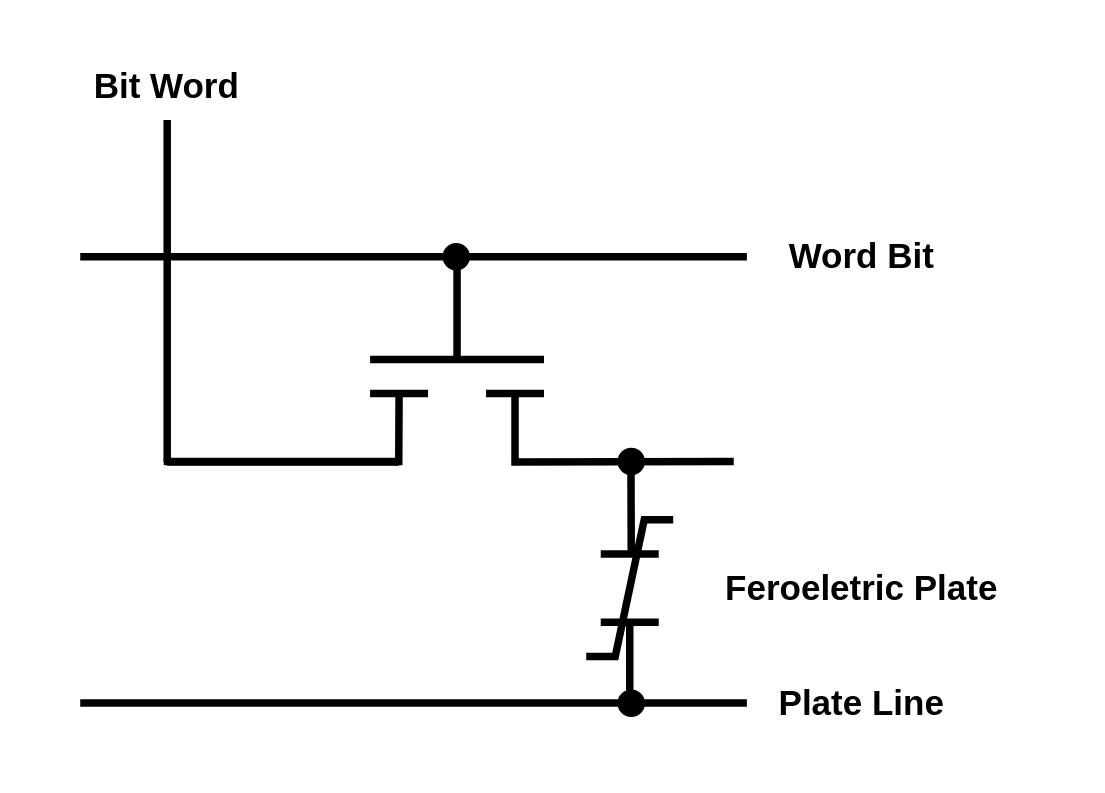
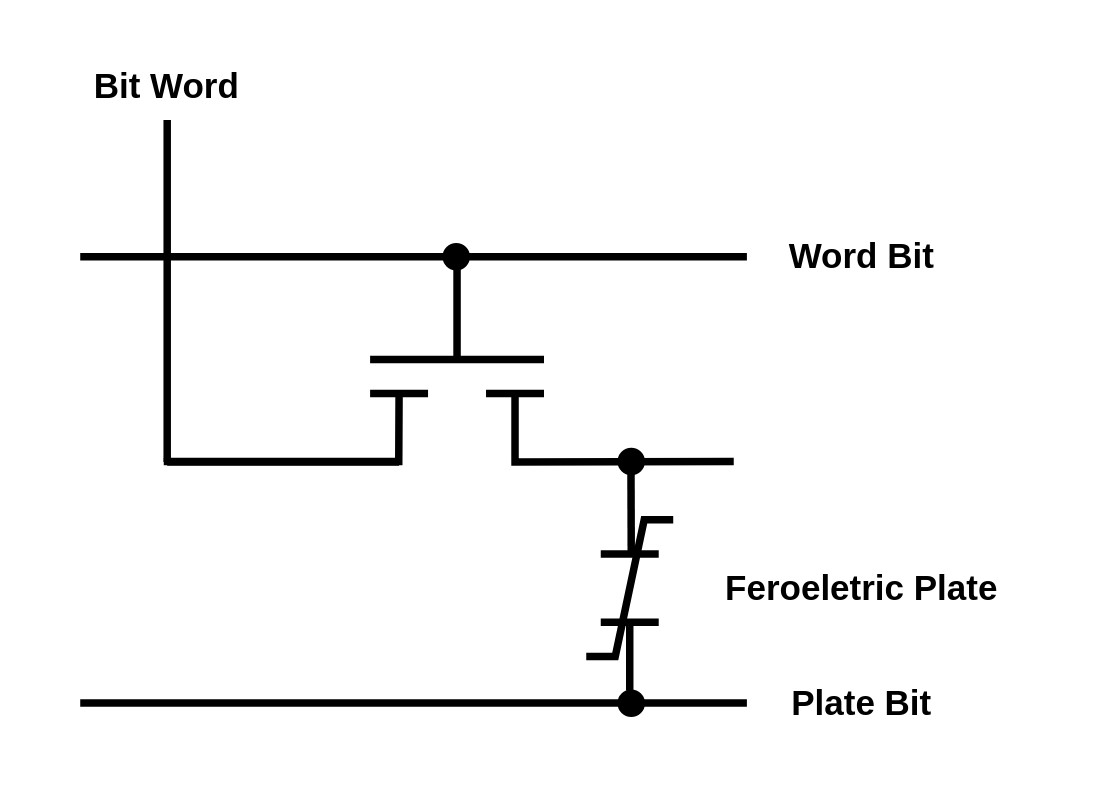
  <mxCell id="0" />
  <mxCell id="1" parent="0" />
  <mxCell id="2" value="" style="endArrow=none;html=1;rounded=0;strokeWidth=3;" parent="1" edge="1"><mxGeometry width="50" height="50" relative="1" as="geometry"><mxPoint x="66.377" y="184.211" as="sourcePoint" /><mxPoint x="66.377" y="47.368" as="targetPoint" /></mxGeometry></mxCell>
  <mxCell id="3" value="" style="endArrow=none;html=1;rounded=0;strokeWidth=3;" parent="1" edge="1"><mxGeometry width="50" height="50" relative="1" as="geometry"><mxPoint x="66.377" y="184.211" as="sourcePoint" /><mxPoint x="159.13" y="184.211" as="targetPoint" /></mxGeometry></mxCell>
  <mxCell id="4" value="" style="endArrow=none;html=1;rounded=0;strokeWidth=3;" parent="1" edge="1"><mxGeometry width="50" height="50" relative="1" as="geometry"><mxPoint x="65" y="184" as="sourcePoint" /><mxPoint x="159.13" y="156.842" as="targetPoint" /><Array as="points"><mxPoint x="159" y="184" /></Array></mxGeometry></mxCell>
  <mxCell id="5" value="" style="endArrow=none;html=1;rounded=0;strokeWidth=3;" parent="1" edge="1"><mxGeometry width="50" height="50" relative="1" as="geometry"><mxPoint x="147.536" y="156.842" as="sourcePoint" /><mxPoint x="170.725" y="156.842" as="targetPoint" /></mxGeometry></mxCell>
  <mxCell id="6" value="" style="endArrow=none;html=1;rounded=0;strokeWidth=3;" parent="1" edge="1"><mxGeometry width="50" height="50" relative="1" as="geometry"><mxPoint x="193.913" y="156.842" as="sourcePoint" /><mxPoint x="217.101" y="156.842" as="targetPoint" /></mxGeometry></mxCell>
  <mxCell id="7" value="" style="endArrow=none;html=1;rounded=0;strokeWidth=3;" parent="1" edge="1"><mxGeometry width="50" height="50" relative="1" as="geometry"><mxPoint x="293" y="184" as="sourcePoint" /><mxPoint x="205.507" y="156.842" as="targetPoint" /><Array as="points"><mxPoint x="205.507" y="184.211" /></Array></mxGeometry></mxCell>
  <mxCell id="8" value="" style="endArrow=none;html=1;rounded=0;strokeWidth=3;" parent="1" edge="1"><mxGeometry width="50" height="50" relative="1" as="geometry"><mxPoint x="147.536" y="143.158" as="sourcePoint" /><mxPoint x="217.101" y="143.158" as="targetPoint" /></mxGeometry></mxCell>
  <mxCell id="9" value="" style="endArrow=none;html=1;rounded=0;strokeWidth=3;" parent="1" edge="1"><mxGeometry width="50" height="50" relative="1" as="geometry"><mxPoint x="182.319" y="143.158" as="sourcePoint" /><mxPoint x="182.319" y="102.105" as="targetPoint" /></mxGeometry></mxCell>
  <mxCell id="10" value="" style="endArrow=none;html=1;rounded=0;strokeWidth=3;" parent="1" edge="1"><mxGeometry width="50" height="50" relative="1" as="geometry"><mxPoint x="31.594" y="102.105" as="sourcePoint" /><mxPoint x="298.261" y="102.105" as="targetPoint" /></mxGeometry></mxCell>
  <mxCell id="11" value="" style="endArrow=none;html=1;rounded=0;strokeWidth=3;" parent="1" edge="1"><mxGeometry width="50" height="50" relative="1" as="geometry"><mxPoint x="252" y="222" as="sourcePoint" /><mxPoint x="251.884" y="184.211" as="targetPoint" /></mxGeometry></mxCell>
  <mxCell id="12" value="" style="endArrow=none;html=1;rounded=0;strokeWidth=3;" parent="1" edge="1"><mxGeometry width="50" height="50" relative="1" as="geometry"><mxPoint x="31.594" y="280.596" as="sourcePoint" /><mxPoint x="298.261" y="280.596" as="targetPoint" /></mxGeometry></mxCell>
  <mxCell id="13" value="" style="endArrow=none;html=1;rounded=0;strokeWidth=3;" parent="1" edge="1"><mxGeometry width="50" height="50" relative="1" as="geometry"><mxPoint x="239.8" y="220.949" as="sourcePoint" /><mxPoint x="262.988" y="220.949" as="targetPoint" /></mxGeometry></mxCell>
  <mxCell id="14" value="" style="endArrow=none;html=1;rounded=0;strokeWidth=3;" parent="1" edge="1"><mxGeometry width="50" height="50" relative="1" as="geometry"><mxPoint x="239.8" y="248.317" as="sourcePoint" /><mxPoint x="262.988" y="248.317" as="targetPoint" /></mxGeometry></mxCell>
  <mxCell id="15" value="" style="endArrow=none;html=1;rounded=0;strokeWidth=3;" parent="1" edge="1"><mxGeometry width="50" height="50" relative="1" as="geometry"><mxPoint x="251.394" y="275.686" as="sourcePoint" /><mxPoint x="251.394" y="248.317" as="targetPoint" /></mxGeometry></mxCell>
  <mxCell id="16" value="" style="endArrow=none;html=1;rounded=0;strokeWidth=3;" parent="1" edge="1"><mxGeometry width="50" height="50" relative="1" as="geometry"><mxPoint x="234.003" y="262.002" as="sourcePoint" /><mxPoint x="268.785" y="207.265" as="targetPoint" /><Array as="points"><mxPoint x="245.597" y="262.002" /><mxPoint x="257.191" y="207.265" /></Array></mxGeometry></mxCell>
- <mxCell id="17" value="&lt;font style=&quot;font-size: 14px;&quot;&gt;&lt;b style=&quot;&quot;&gt;Plate Line&lt;/b&gt;&lt;/font&gt;" style="text;html=1;align=center;verticalAlign=middle;whiteSpace=wrap;rounded=0;container=0;" parent="1" vertex="1"><mxGeometry x="298.261" y="267.002" width="92.754" height="27.368" as="geometry" /></mxCell>
+ <mxCell id="17" value="&lt;font style=&quot;font-size: 14px;&quot;&gt;&lt;b style=&quot;&quot;&gt;Plate Bit&lt;/b&gt;&lt;/font&gt;" style="text;html=1;align=center;verticalAlign=middle;whiteSpace=wrap;rounded=0;container=0;" parent="1" vertex="1"><mxGeometry x="298.261" y="267.002" width="92.754" height="27.368" as="geometry" /></mxCell>
  <mxCell id="18" value="&lt;font style=&quot;font-size: 14px;&quot;&gt;&lt;b style=&quot;&quot;&gt;Word Bit&lt;/b&gt;&lt;/font&gt;" style="text;html=1;align=center;verticalAlign=middle;whiteSpace=wrap;rounded=0;container=0;" parent="1" vertex="1"><mxGeometry x="298.261" y="88.421" width="92.754" height="27.368" as="geometry" /></mxCell>
  <mxCell id="19" value="&lt;font style=&quot;font-size: 14px;&quot;&gt;&lt;b style=&quot;&quot;&gt;Bit Word&lt;/b&gt;&lt;/font&gt;" style="text;html=1;align=center;verticalAlign=middle;whiteSpace=wrap;rounded=0;container=0;" parent="1" vertex="1"><mxGeometry x="20" y="20" width="92.754" height="27.368" as="geometry" /></mxCell>
  <mxCell id="20" value="&lt;font style=&quot;font-size: 14px;&quot;&gt;&lt;b style=&quot;&quot;&gt;Feroeletric Plate&lt;/b&gt;&lt;/font&gt;" style="text;html=1;align=center;verticalAlign=middle;whiteSpace=wrap;rounded=0;container=0;" parent="1" vertex="1"><mxGeometry x="268.785" y="220.949" width="150.725" height="27.368" as="geometry" /></mxCell>
  <mxCell id="21" value="" style="ellipse;whiteSpace=wrap;html=1;aspect=fixed;fillColor=#000000;container=0;" vertex="1" parent="1"><mxGeometry x="177" y="97.11" width="10" height="10" as="geometry" /></mxCell>
  <mxCell id="22" value="" style="ellipse;whiteSpace=wrap;html=1;aspect=fixed;fillColor=#000000;container=0;" vertex="1" parent="1"><mxGeometry x="247" y="179" width="10" height="10" as="geometry" /></mxCell>
  <mxCell id="23" value="" style="ellipse;whiteSpace=wrap;html=1;aspect=fixed;fillColor=#000000;container=0;" vertex="1" parent="1"><mxGeometry x="247" y="275.69" width="10" height="10" as="geometry" /></mxCell>
